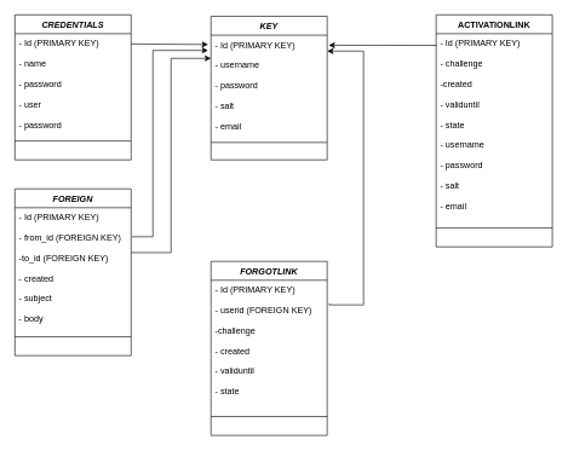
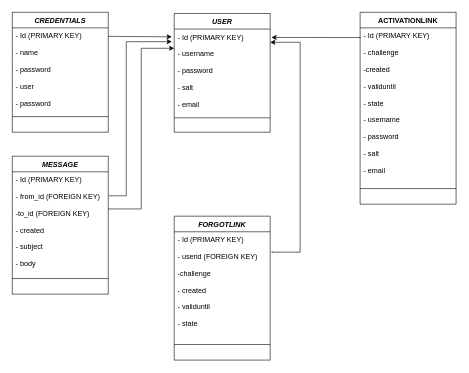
  <mxCell id="0" />
  <mxCell id="1" parent="0" />
- <mxCell id="2" value="KEY" style="swimlane;fontStyle=3;align=center;verticalAlign=top;childLayout=stackLayout;horizontal=1;startSize=26;horizontalStack=0;resizeParent=1;resizeLast=0;collapsible=1;marginBottom=0;rounded=0;shadow=0;strokeWidth=1;" parent="1" vertex="1"><mxGeometry x="290" y="22" width="160" height="198" as="geometry"><mxRectangle x="230" y="140" width="160" height="26" as="alternateBounds" /></mxGeometry></mxCell>
+ <mxCell id="2" value="USER" style="swimlane;fontStyle=3;align=center;verticalAlign=top;childLayout=stackLayout;horizontal=1;startSize=26;horizontalStack=0;resizeParent=1;resizeLast=0;collapsible=1;marginBottom=0;rounded=0;shadow=0;strokeWidth=1;" parent="1" vertex="1"><mxGeometry x="290" y="22" width="160" height="198" as="geometry"><mxRectangle x="230" y="140" width="160" height="26" as="alternateBounds" /></mxGeometry></mxCell>
  <mxCell id="3" value="- Id (PRIMARY KEY)&#10;&#10;- username&#10;&#10;- password&#10;&#10;- salt&#10;&#10;- email" style="text;align=left;verticalAlign=top;spacingLeft=4;spacingRight=4;overflow=hidden;rotatable=0;points=[[0,0.5],[1,0.5]];portConstraint=eastwest;" parent="2" vertex="1"><mxGeometry y="26" width="160" height="144" as="geometry" /></mxCell>
  <mxCell id="4" value="" style="line;html=1;strokeWidth=1;align=left;verticalAlign=middle;spacingTop=-1;spacingLeft=3;spacingRight=3;rotatable=0;labelPosition=right;points=[];portConstraint=eastwest;" parent="2" vertex="1"><mxGeometry y="170" width="160" height="8" as="geometry" /></mxCell>
  <mxCell id="5" value="CREDENTIALS" style="swimlane;fontStyle=3;align=center;verticalAlign=top;childLayout=stackLayout;horizontal=1;startSize=26;horizontalStack=0;resizeParent=1;resizeLast=0;collapsible=1;marginBottom=0;rounded=0;shadow=0;strokeWidth=1;" parent="1" vertex="1"><mxGeometry x="20" y="20" width="160" height="200" as="geometry"><mxRectangle x="130" y="380" width="160" height="26" as="alternateBounds" /></mxGeometry></mxCell>
  <mxCell id="6" value="" style="endArrow=classic;html=1;rounded=0;exitX=0.006;exitY=0.061;exitDx=0;exitDy=0;exitPerimeter=0;entryX=-0.025;entryY=0.09;entryDx=0;entryDy=0;entryPerimeter=0;" edge="1" parent="5" target="3"><mxGeometry width="50" height="50" relative="1" as="geometry"><mxPoint x="160.0" y="40.134" as="sourcePoint" /><mxPoint x="230" y="50" as="targetPoint" /></mxGeometry></mxCell>
  <mxCell id="7" value="- Id (PRIMARY KEY)&#10;&#10;- name&#10;&#10;- password&#10;&#10;- user&#10;&#10;- password" style="text;align=left;verticalAlign=top;spacingLeft=4;spacingRight=4;overflow=hidden;rotatable=0;points=[[0,0.5],[1,0.5]];portConstraint=eastwest;" parent="5" vertex="1"><mxGeometry y="26" width="160" height="144" as="geometry" /></mxCell>
  <mxCell id="8" value="" style="line;html=1;strokeWidth=1;align=left;verticalAlign=middle;spacingTop=-1;spacingLeft=3;spacingRight=3;rotatable=0;labelPosition=right;points=[];portConstraint=eastwest;" parent="5" vertex="1"><mxGeometry y="170" width="160" height="8" as="geometry" /></mxCell>
  <mxCell id="9" value="FORGOTLINK" style="swimlane;fontStyle=3;align=center;verticalAlign=top;childLayout=stackLayout;horizontal=1;startSize=26;horizontalStack=0;resizeParent=1;resizeLast=0;collapsible=1;marginBottom=0;rounded=0;shadow=0;strokeWidth=1;" parent="1" vertex="1"><mxGeometry x="290" y="360" width="160" height="240" as="geometry"><mxRectangle x="340" y="380" width="170" height="26" as="alternateBounds" /></mxGeometry></mxCell>
  <mxCell id="10" value="- Id (PRIMARY KEY)&#10;&#10;- userid (FOREIGN KEY)&#10;&#10;-challenge&#10;&#10;- created&#10;&#10;- validuntil&#10;&#10;- state&#10;&#10;" style="text;align=left;verticalAlign=top;spacingLeft=4;spacingRight=4;overflow=hidden;rotatable=0;points=[[0,0.5],[1,0.5]];portConstraint=eastwest;" parent="9" vertex="1"><mxGeometry y="26" width="160" height="184" as="geometry" /></mxCell>
  <mxCell id="11" value="" style="line;html=1;strokeWidth=1;align=left;verticalAlign=middle;spacingTop=-1;spacingLeft=3;spacingRight=3;rotatable=0;labelPosition=right;points=[];portConstraint=eastwest;" parent="9" vertex="1"><mxGeometry y="210" width="160" height="8" as="geometry" /></mxCell>
  <mxCell id="12" value="ACTIVATIONLINK" style="swimlane;fontStyle=1;align=center;verticalAlign=top;childLayout=stackLayout;horizontal=1;startSize=26;horizontalStack=0;resizeParent=1;resizeLast=0;collapsible=1;marginBottom=0;rounded=0;shadow=0;strokeWidth=1;" parent="1" vertex="1"><mxGeometry x="600" y="20" width="160" height="320" as="geometry"><mxRectangle x="550" y="140" width="160" height="26" as="alternateBounds" /></mxGeometry></mxCell>
  <mxCell id="13" value="- Id (PRIMARY KEY)&#10;&#10;- challenge&#10;&#10;-created&#10;&#10;- validuntil&#10;&#10;- state&#10;&#10;- username&#10;&#10;- password&#10;&#10;- salt&#10;&#10;- email" style="text;align=left;verticalAlign=top;spacingLeft=4;spacingRight=4;overflow=hidden;rotatable=0;points=[[0,0.5],[1,0.5]];portConstraint=eastwest;rounded=0;shadow=0;html=0;" parent="12" vertex="1"><mxGeometry y="26" width="160" height="264" as="geometry" /></mxCell>
  <mxCell id="14" value="" style="line;html=1;strokeWidth=1;align=left;verticalAlign=middle;spacingTop=-1;spacingLeft=3;spacingRight=3;rotatable=0;labelPosition=right;points=[];portConstraint=eastwest;" parent="12" vertex="1"><mxGeometry y="290" width="160" height="8" as="geometry" /></mxCell>
  <mxCell id="15" value="" style="endArrow=classic;html=1;rounded=0;exitX=0.006;exitY=0.061;exitDx=0;exitDy=0;exitPerimeter=0;entryX=1.013;entryY=0.097;entryDx=0;entryDy=0;entryPerimeter=0;" edge="1" parent="1" source="13" target="3"><mxGeometry width="50" height="50" relative="1" as="geometry"><mxPoint x="330" y="300" as="sourcePoint" /><mxPoint x="380" y="250" as="targetPoint" /></mxGeometry></mxCell>
- <mxCell id="16" value="FOREIGN" style="swimlane;fontStyle=3;align=center;verticalAlign=top;childLayout=stackLayout;horizontal=1;startSize=26;horizontalStack=0;resizeParent=1;resizeLast=0;collapsible=1;marginBottom=0;rounded=0;shadow=0;strokeWidth=1;" vertex="1" parent="1"><mxGeometry x="20" y="260" width="160" height="230" as="geometry"><mxRectangle x="550" y="140" width="160" height="26" as="alternateBounds" /></mxGeometry></mxCell>
+ <mxCell id="16" value="MESSAGE" style="swimlane;fontStyle=3;align=center;verticalAlign=top;childLayout=stackLayout;horizontal=1;startSize=26;horizontalStack=0;resizeParent=1;resizeLast=0;collapsible=1;marginBottom=0;rounded=0;shadow=0;strokeWidth=1;" vertex="1" parent="1"><mxGeometry x="20" y="260" width="160" height="230" as="geometry"><mxRectangle x="550" y="140" width="160" height="26" as="alternateBounds" /></mxGeometry></mxCell>
  <mxCell id="17" value="- Id (PRIMARY KEY)&#10;&#10;- from_id (FOREIGN KEY)&#10;&#10;-to_id (FOREIGN KEY)&#10;&#10;- created&#10;&#10;- subject&#10;&#10;- body&#10;&#10;" style="text;align=left;verticalAlign=top;spacingLeft=4;spacingRight=4;overflow=hidden;rotatable=0;points=[[0,0.5],[1,0.5]];portConstraint=eastwest;rounded=0;shadow=0;html=0;" vertex="1" parent="16"><mxGeometry y="26" width="160" height="174" as="geometry" /></mxCell>
  <mxCell id="18" value="" style="line;html=1;strokeWidth=1;align=left;verticalAlign=middle;spacingTop=-1;spacingLeft=3;spacingRight=3;rotatable=0;labelPosition=right;points=[];portConstraint=eastwest;" vertex="1" parent="16"><mxGeometry y="200" width="160" height="8" as="geometry" /></mxCell>
  <mxCell id="19" value="" style="edgeStyle=elbowEdgeStyle;elbow=horizontal;endArrow=classic;html=1;rounded=0;entryX=-0.025;entryY=0.146;entryDx=0;entryDy=0;entryPerimeter=0;exitX=1.006;exitY=0.23;exitDx=0;exitDy=0;exitPerimeter=0;" edge="1" parent="1" source="17" target="3"><mxGeometry width="50" height="50" relative="1" as="geometry"><mxPoint x="180" y="360" as="sourcePoint" /><mxPoint x="280" y="70" as="targetPoint" /><Array as="points"><mxPoint x="210" y="320" /><mxPoint x="220" y="340" /></Array></mxGeometry></mxCell>
  <mxCell id="20" value="" style="edgeStyle=elbowEdgeStyle;elbow=horizontal;endArrow=classic;html=1;rounded=0;exitX=1;exitY=0.356;exitDx=0;exitDy=0;exitPerimeter=0;" edge="1" parent="1" source="17"><mxGeometry width="50" height="50" relative="1" as="geometry"><mxPoint x="190" y="360" as="sourcePoint" /><mxPoint x="290" y="80" as="targetPoint" /></mxGeometry></mxCell>
  <mxCell id="21" value="" style="edgeStyle=segmentEdgeStyle;endArrow=classic;html=1;rounded=0;exitX=1.019;exitY=0.174;exitDx=0;exitDy=0;exitPerimeter=0;" edge="1" parent="1" source="10"><mxGeometry width="50" height="50" relative="1" as="geometry"><mxPoint x="460" y="420" as="sourcePoint" /><mxPoint x="450" y="70" as="targetPoint" /><Array as="points"><mxPoint x="453" y="420" /><mxPoint x="500" y="420" /><mxPoint x="500" y="70" /></Array></mxGeometry></mxCell>
